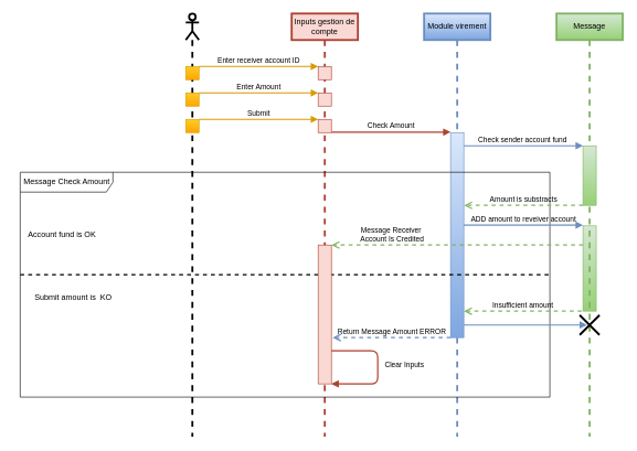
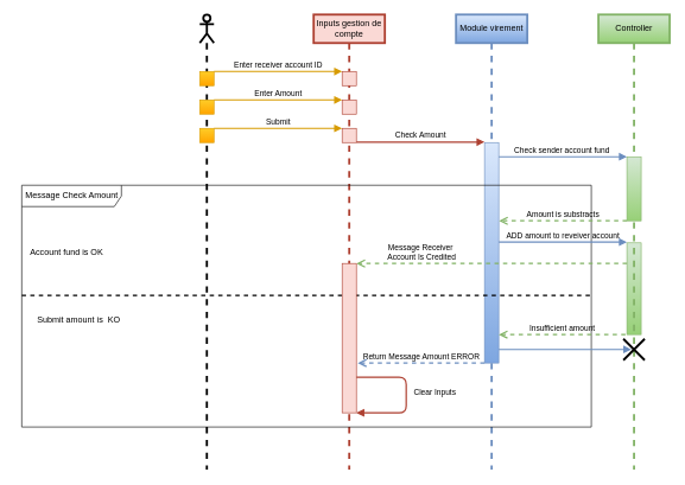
  <mxCell id="0" />
  <mxCell id="1" parent="0" />
  <mxCell id="2" value="" style="rounded=0;whiteSpace=wrap;html=1;fillColor=#d5e8d4;strokeColor=#82b366;gradientColor=#97d077;" vertex="1" parent="1"><mxGeometry x="880" y="341" width="20" height="129" as="geometry" /></mxCell>
  <mxCell id="3" value="Inputs gestion de compte" style="shape=umlLifeline;perimeter=lifelinePerimeter;whiteSpace=wrap;html=1;container=1;collapsible=0;recursiveResize=0;outlineConnect=0;fillColor=#fad9d5;strokeColor=#ae4132;fontColor=#000000;strokeWidth=3;" vertex="1" parent="1"><mxGeometry x="440" y="20" width="100" height="640" as="geometry" /></mxCell>
  <mxCell id="4" value="" style="rounded=0;whiteSpace=wrap;html=1;fillColor=#fad9d5;strokeColor=#ae4132;" vertex="1" parent="3"><mxGeometry x="40" y="80" width="20" height="20" as="geometry" /></mxCell>
  <mxCell id="5" value="" style="rounded=0;whiteSpace=wrap;html=1;fillColor=#fad9d5;strokeColor=#ae4132;" vertex="1" parent="3"><mxGeometry x="40" y="120" width="20" height="20" as="geometry" /></mxCell>
  <mxCell id="6" value="" style="rounded=0;whiteSpace=wrap;html=1;fillColor=#fad9d5;strokeColor=#ae4132;" vertex="1" parent="3"><mxGeometry x="40" y="160" width="20" height="20" as="geometry" /></mxCell>
  <mxCell id="7" value="" style="shape=umlLifeline;participant=umlActor;perimeter=lifelinePerimeter;whiteSpace=wrap;html=1;container=1;collapsible=0;recursiveResize=0;verticalAlign=top;spacingTop=36;outlineConnect=0;strokeColor=#000000;strokeWidth=3;" vertex="1" parent="1"><mxGeometry x="280" y="20" width="20" height="640" as="geometry" /></mxCell>
  <mxCell id="8" value="" style="rounded=0;whiteSpace=wrap;html=1;fillColor=#ffcd28;strokeColor=#d79b00;gradientColor=#ffa500;" vertex="1" parent="7"><mxGeometry y="80" width="20" height="20" as="geometry" /></mxCell>
  <mxCell id="9" value="" style="rounded=0;whiteSpace=wrap;html=1;fillColor=#ffcd28;strokeColor=#d79b00;gradientColor=#ffa500;" vertex="1" parent="7"><mxGeometry y="120" width="20" height="20" as="geometry" /></mxCell>
  <mxCell id="10" value="Enter receiver account ID" style="html=1;verticalAlign=bottom;endArrow=block;strokeWidth=2;fillColor=#ffcd28;strokeColor=#d79b00;gradientColor=#ffa500;labelBackgroundColor=none;fontColor=#000000;" edge="1" parent="1"><mxGeometry width="80" relative="1" as="geometry"><mxPoint x="300" y="100" as="sourcePoint" /><mxPoint x="480" y="100" as="targetPoint" /><Array as="points"><mxPoint x="410" y="100" /></Array></mxGeometry></mxCell>
  <mxCell id="11" value="Enter Amount" style="html=1;verticalAlign=bottom;endArrow=block;strokeWidth=2;fillColor=#ffcd28;strokeColor=#d79b00;gradientColor=#ffa500;labelBackgroundColor=none;fontColor=#000000;" edge="1" parent="1"><mxGeometry width="80" relative="1" as="geometry"><mxPoint x="300" y="140" as="sourcePoint" /><mxPoint x="480" y="140" as="targetPoint" /><Array as="points"><mxPoint x="410" y="140" /></Array></mxGeometry></mxCell>
  <mxCell id="12" value="" style="rounded=0;whiteSpace=wrap;html=1;fillColor=#ffcd28;strokeColor=#d79b00;gradientColor=#ffa500;" vertex="1" parent="1"><mxGeometry x="280" y="180" width="20" height="20" as="geometry" /></mxCell>
  <mxCell id="13" value="Submit" style="html=1;verticalAlign=bottom;endArrow=block;strokeWidth=2;fillColor=#ffcd28;strokeColor=#d79b00;gradientColor=#ffa500;labelBackgroundColor=none;fontColor=#000000;" edge="1" parent="1"><mxGeometry width="80" relative="1" as="geometry"><mxPoint x="300" y="180" as="sourcePoint" /><mxPoint x="480" y="180" as="targetPoint" /><Array as="points"><mxPoint x="410" y="180" /></Array></mxGeometry></mxCell>
  <mxCell id="14" value="Module virement" style="shape=umlLifeline;perimeter=lifelinePerimeter;whiteSpace=wrap;html=1;container=1;collapsible=0;recursiveResize=0;outlineConnect=0;fillColor=#dae8fc;strokeColor=#6c8ebf;gradientColor=#7ea6e0;fontColor=#000000;strokeWidth=3;" vertex="1" parent="1"><mxGeometry x="640" y="20" width="100" height="640" as="geometry" /></mxCell>
  <mxCell id="15" value="" style="rounded=0;whiteSpace=wrap;html=1;fillColor=#dae8fc;strokeColor=#6c8ebf;gradientColor=#7ea6e0;" vertex="1" parent="14"><mxGeometry x="40" y="180" width="20" height="310" as="geometry" /></mxCell>
  <mxCell id="16" value="Check Amount" style="html=1;verticalAlign=bottom;endArrow=block;strokeWidth=2;fillColor=#fad9d5;strokeColor=#ae4132;labelBackgroundColor=none;fontColor=#000000;" edge="1" parent="1"><mxGeometry width="80" relative="1" as="geometry"><mxPoint x="500" y="199.31" as="sourcePoint" /><mxPoint x="680" y="199.31" as="targetPoint" /><Array as="points"><mxPoint x="610" y="199.31" /></Array><mxPoint as="offset" /></mxGeometry></mxCell>
- <mxCell id="17" value="Message" style="shape=umlLifeline;perimeter=lifelinePerimeter;whiteSpace=wrap;html=1;container=1;collapsible=0;recursiveResize=0;outlineConnect=0;fillColor=#d5e8d4;strokeColor=#82b366;gradientColor=#97d077;fontColor=#000000;strokeWidth=3;" vertex="1" parent="1"><mxGeometry x="840" y="20" width="100" height="640" as="geometry" /></mxCell>
+ <mxCell id="17" value="Controller" style="shape=umlLifeline;perimeter=lifelinePerimeter;whiteSpace=wrap;html=1;container=1;collapsible=0;recursiveResize=0;outlineConnect=0;fillColor=#d5e8d4;strokeColor=#82b366;gradientColor=#97d077;fontColor=#000000;strokeWidth=3;" vertex="1" parent="1"><mxGeometry x="840" y="20" width="100" height="640" as="geometry" /></mxCell>
  <mxCell id="18" value="" style="rounded=0;whiteSpace=wrap;html=1;fillColor=#d5e8d4;strokeColor=#82b366;gradientColor=#97d077;" vertex="1" parent="17"><mxGeometry x="40" y="200" width="20" height="90" as="geometry" /></mxCell>
  <mxCell id="19" value="" style="shape=umlDestroy;whiteSpace=wrap;html=1;strokeWidth=3;rounded=0;fontFamily=Helvetica;fontSize=12;strokeColor=#000000;" vertex="1" parent="17"><mxGeometry x="35" y="456" width="30" height="30" as="geometry" /></mxCell>
  <mxCell id="20" value="Check sender account fund&amp;nbsp;" style="html=1;verticalAlign=bottom;endArrow=block;strokeWidth=2;fillColor=#dae8fc;strokeColor=#6c8ebf;gradientColor=#7ea6e0;labelBackgroundColor=none;fontColor=#000000;" edge="1" parent="1"><mxGeometry width="80" relative="1" as="geometry"><mxPoint x="700" y="220" as="sourcePoint" /><mxPoint x="880" y="220" as="targetPoint" /><Array as="points"><mxPoint x="810" y="220" /></Array></mxGeometry></mxCell>
  <mxCell id="21" value="Message Check Amount" style="shape=umlFrame;tabWidth=110;tabHeight=30;tabPosition=left;html=1;boundedLbl=1;labelInHeader=1;width=140;height=30;fontColor=#000000;strokeColor=#000000;fillColor=none;container=0;" vertex="1" parent="1"><mxGeometry x="30" y="260" width="800" height="340" as="geometry" /></mxCell>
  <mxCell id="22" value="Account fund is OK" style="text;fontColor=#000000;" vertex="1" parent="1"><mxGeometry y="300" width="100" height="20" as="geometry" x="20"><mxPoint x="20" y="40" as="offset" /></mxGeometry></mxCell>
  <mxCell id="23" value="Submit amount is  KO" style="line;strokeWidth=2;dashed=1;labelPosition=center;verticalLabelPosition=bottom;align=left;verticalAlign=top;spacingLeft=20;spacingTop=15;fontColor=#000000;labelBackgroundColor=none;strokeColor=#000000;" vertex="1" parent="1"><mxGeometry x="30" y="410" width="800" height="10" as="geometry" /></mxCell>
  <mxCell id="24" value="Amount is substracts" style="html=1;verticalAlign=bottom;endArrow=open;dashed=1;endSize=8;labelBackgroundColor=none;fontColor=#000000;strokeWidth=2;fillColor=#d5e8d4;gradientColor=#97d077;strokeColor=#82b366;entryX=0.713;entryY=0.16;entryDx=0;entryDy=0;entryPerimeter=0;exitX=0;exitY=0;exitDx=0;exitDy=0;" edge="1" parent="1"><mxGeometry relative="1" as="geometry"><mxPoint x="880" y="310" as="sourcePoint" /><mxPoint x="700.4" y="310" as="targetPoint" /></mxGeometry></mxCell>
  <mxCell id="25" value="ADD amount to reveiver account" style="html=1;verticalAlign=bottom;endArrow=block;strokeWidth=2;fillColor=#dae8fc;strokeColor=#6c8ebf;gradientColor=#7ea6e0;labelBackgroundColor=none;fontColor=#000000;" edge="1" parent="1"><mxGeometry width="80" relative="1" as="geometry"><mxPoint x="700" y="340" as="sourcePoint" /><mxPoint x="880" y="340" as="targetPoint" /><Array as="points"><mxPoint x="810" y="340" /></Array></mxGeometry></mxCell>
  <mxCell id="26" value="Message Receiver&lt;br&gt;&amp;nbsp;Account Is Credited" style="html=1;verticalAlign=bottom;endArrow=open;dashed=1;endSize=8;labelBackgroundColor=none;fontColor=#000000;strokeWidth=2;fillColor=#d5e8d4;gradientColor=#97d077;strokeColor=#82b366;exitX=0;exitY=0;exitDx=0;exitDy=0;" edge="1" parent="1"><mxGeometry x="0.526" relative="1" as="geometry"><mxPoint x="880" y="370" as="sourcePoint" /><mxPoint x="500" y="370" as="targetPoint" /><mxPoint as="offset" /></mxGeometry></mxCell>
  <mxCell id="27" value="Insufficient amount" style="html=1;verticalAlign=bottom;endArrow=open;dashed=1;endSize=8;labelBackgroundColor=none;fontColor=#000000;strokeWidth=2;fillColor=#d5e8d4;gradientColor=#97d077;strokeColor=#82b366;entryX=1;entryY=0;entryDx=0;entryDy=0;exitX=0;exitY=0;exitDx=0;exitDy=0;" edge="1" parent="1"><mxGeometry relative="1" as="geometry"><mxPoint x="878" y="470" as="sourcePoint" /><mxPoint x="700" y="470" as="targetPoint" /></mxGeometry></mxCell>
  <mxCell id="28" value="Return Message Amount ERROR" style="html=1;verticalAlign=bottom;endArrow=open;dashed=1;endSize=8;labelBackgroundColor=none;fontColor=#000000;strokeWidth=2;fillColor=#dae8fc;gradientColor=#7ea6e0;strokeColor=#6c8ebf;exitX=0;exitY=0;exitDx=0;exitDy=0;" edge="1" parent="1"><mxGeometry relative="1" as="geometry"><mxPoint x="680" y="510" as="sourcePoint" /><mxPoint x="502" y="510" as="targetPoint" /></mxGeometry></mxCell>
  <mxCell id="29" value="" style="rounded=0;whiteSpace=wrap;html=1;fillColor=#fad9d5;strokeColor=#ae4132;" vertex="1" parent="1"><mxGeometry x="480" y="370" width="20" height="210" as="geometry" /></mxCell>
  <mxCell id="30" value="Clear Inputs" style="html=1;verticalAlign=bottom;endArrow=block;strokeWidth=2;fillColor=#fad9d5;strokeColor=#ae4132;labelBackgroundColor=none;fontColor=#000000;entryX=1;entryY=1;entryDx=0;entryDy=0;" edge="1" parent="1" target="29"><mxGeometry x="0.053" y="40" width="80" relative="1" as="geometry"><mxPoint x="500" y="530" as="sourcePoint" /><mxPoint x="680" y="530" as="targetPoint" /><Array as="points"><mxPoint x="570" y="530" /><mxPoint x="570" y="550" /><mxPoint x="570" y="580" /></Array><mxPoint as="offset" /></mxGeometry></mxCell>
  <mxCell id="31" value="&amp;nbsp;" style="html=1;verticalAlign=bottom;endArrow=block;strokeWidth=2;fillColor=#dae8fc;strokeColor=#6c8ebf;gradientColor=#7ea6e0;labelBackgroundColor=none;fontColor=#000000;entryX=0.371;entryY=0.498;entryDx=0;entryDy=0;entryPerimeter=0;" edge="1" parent="1"><mxGeometry width="80" relative="1" as="geometry"><mxPoint x="700" y="491" as="sourcePoint" /><mxPoint x="886.13" y="490.94" as="targetPoint" /><Array as="points"><mxPoint x="810" y="491" /></Array></mxGeometry></mxCell>
